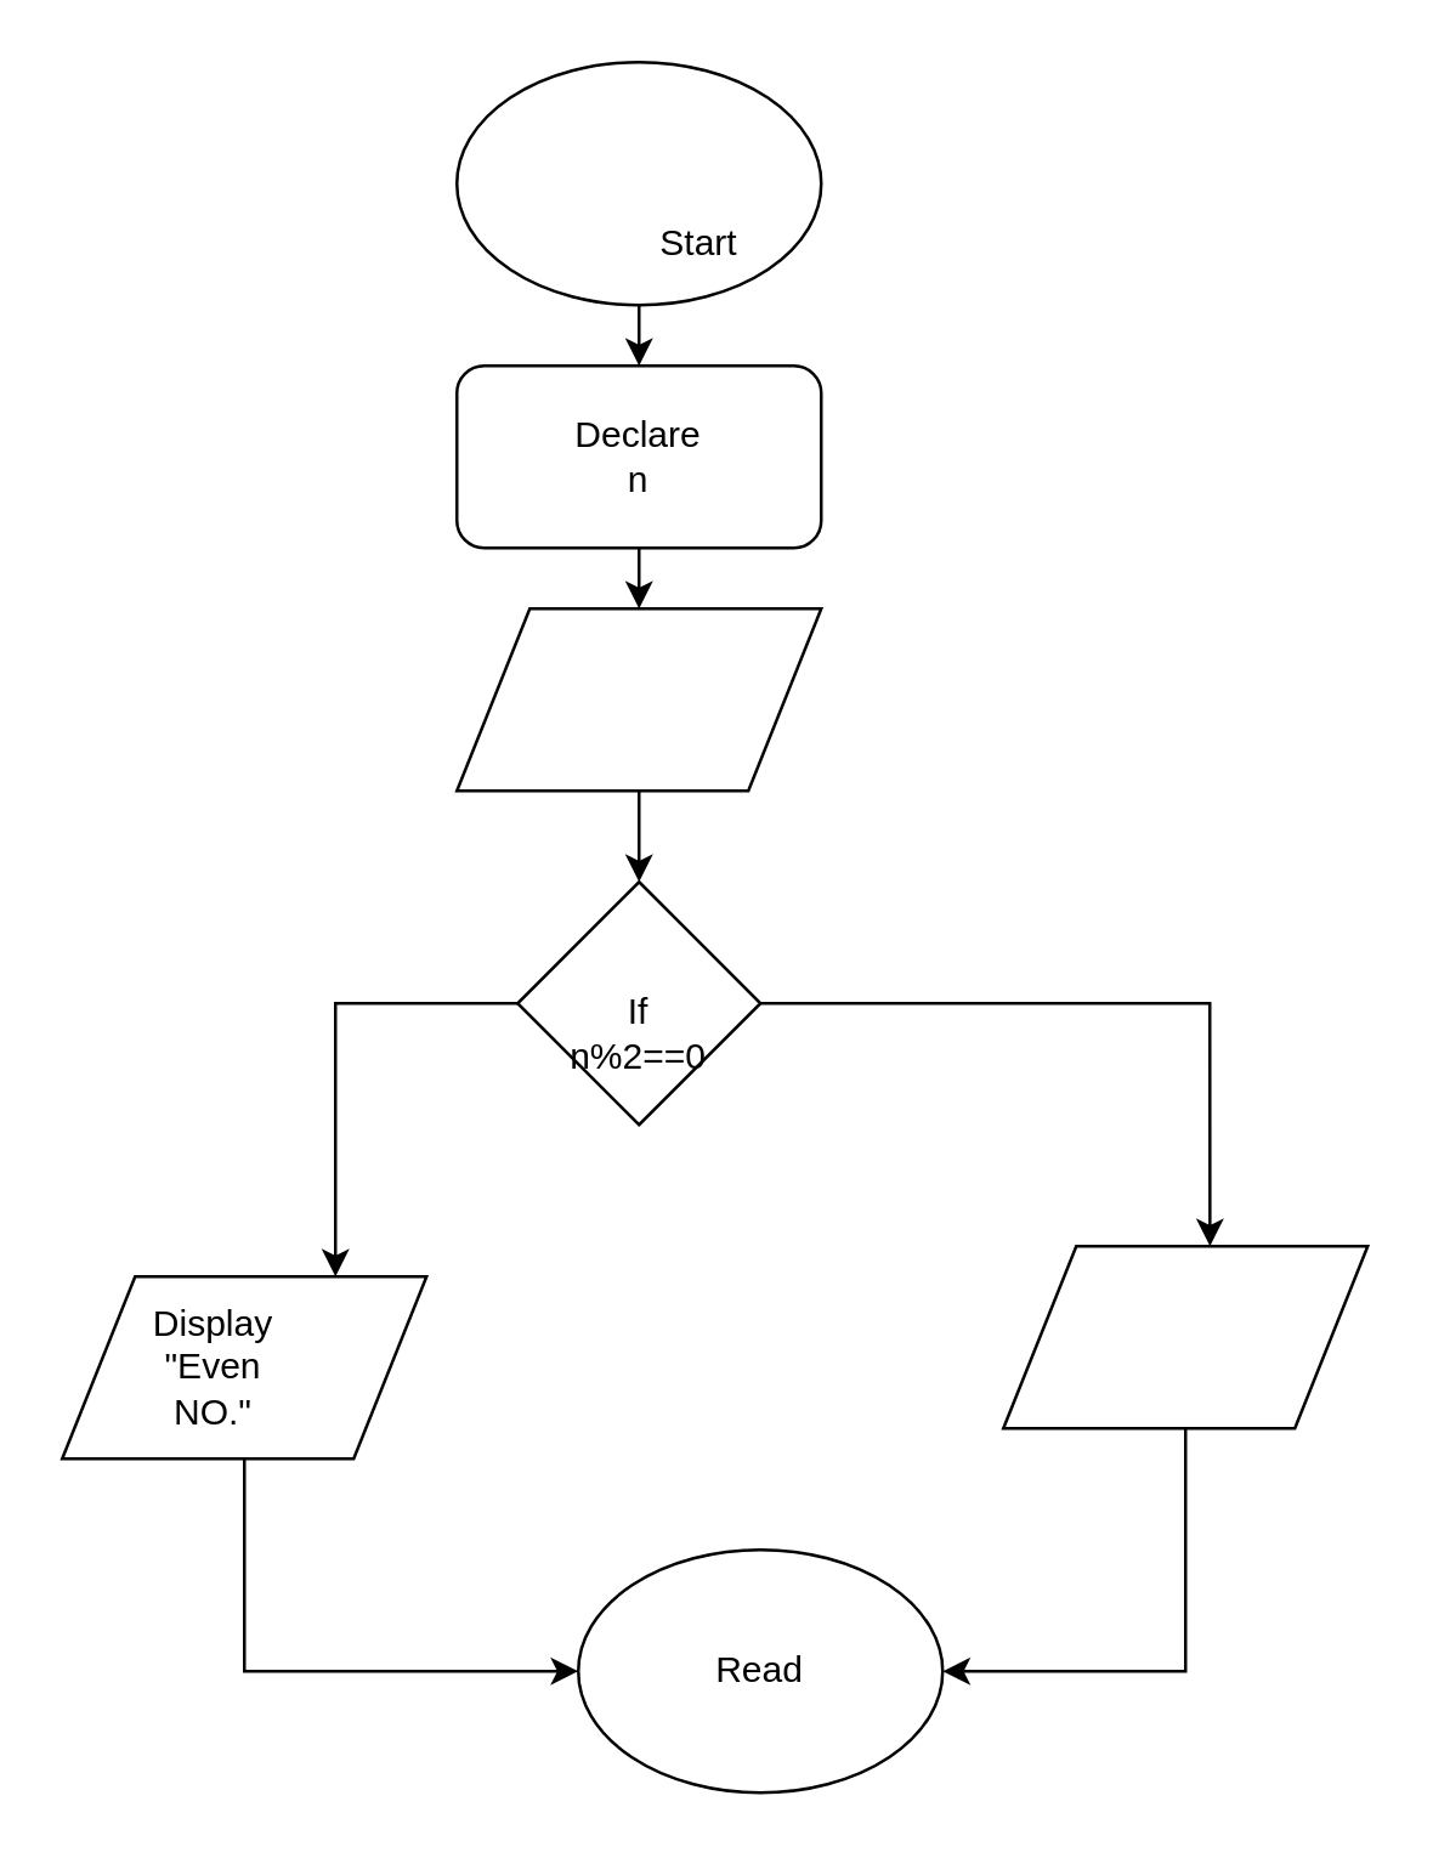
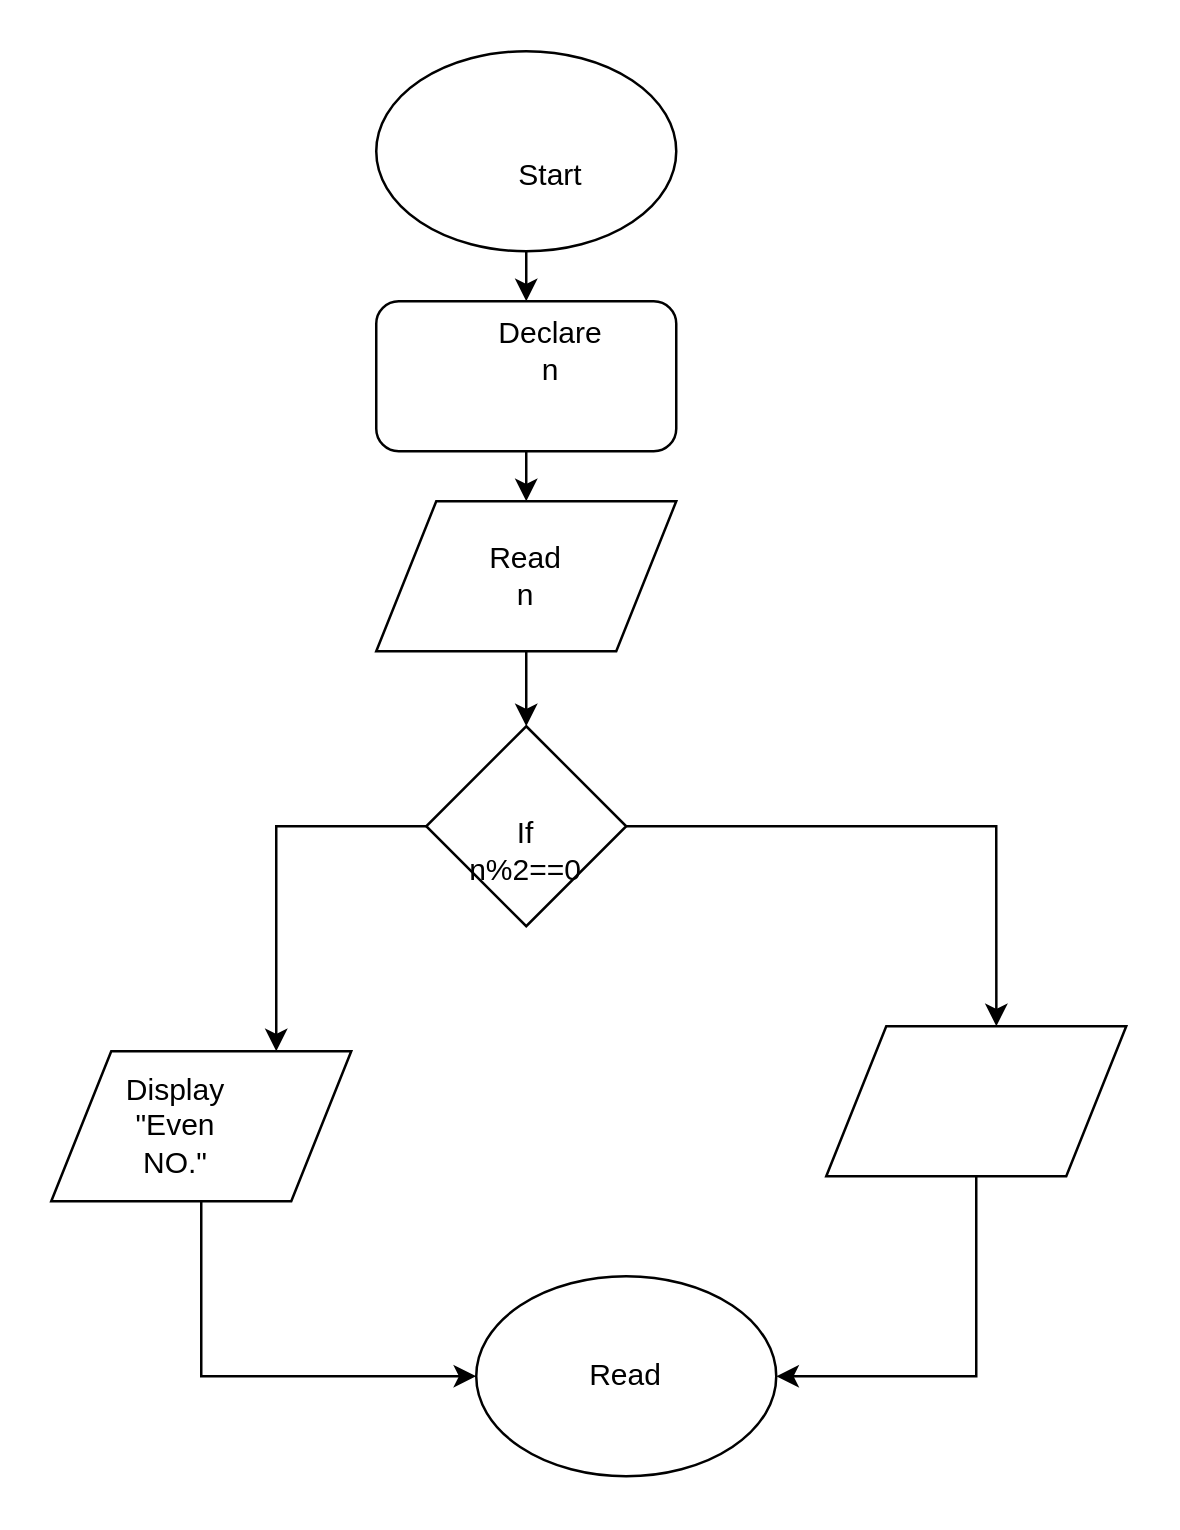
  <mxCell id="0" />
  <mxCell id="1" parent="0" />
  <mxCell id="2" style="edgeStyle=orthogonalEdgeStyle;rounded=0;orthogonalLoop=1;jettySize=auto;html=1;exitX=0.5;exitY=1;exitDx=0;exitDy=0;entryX=0.5;entryY=0;entryDx=0;entryDy=0;" edge="1" parent="1" source="3" target="5"><mxGeometry relative="1" as="geometry" /></mxCell>
  <mxCell id="3" value="" style="ellipse;whiteSpace=wrap;html=1;" vertex="1" parent="1"><mxGeometry x="150" y="20" width="120" height="80" as="geometry" /></mxCell>
  <mxCell id="4" style="edgeStyle=orthogonalEdgeStyle;rounded=0;orthogonalLoop=1;jettySize=auto;html=1;exitX=0.5;exitY=1;exitDx=0;exitDy=0;entryX=0.5;entryY=0;entryDx=0;entryDy=0;" edge="1" parent="1" source="5" target="7"><mxGeometry relative="1" as="geometry" /></mxCell>
  <mxCell id="5" value="" style="rounded=1;whiteSpace=wrap;html=1;" vertex="1" parent="1"><mxGeometry x="150" y="120" width="120" height="60" as="geometry" /></mxCell>
  <mxCell id="6" style="edgeStyle=orthogonalEdgeStyle;rounded=0;orthogonalLoop=1;jettySize=auto;html=1;exitX=0.5;exitY=1;exitDx=0;exitDy=0;entryX=0.5;entryY=0;entryDx=0;entryDy=0;" edge="1" parent="1" source="7" target="10"><mxGeometry relative="1" as="geometry" /></mxCell>
  <mxCell id="7" value="" style="shape=parallelogram;perimeter=parallelogramPerimeter;whiteSpace=wrap;html=1;" vertex="1" parent="1"><mxGeometry x="150" y="200" width="120" height="60" as="geometry" /></mxCell>
  <mxCell id="8" style="edgeStyle=orthogonalEdgeStyle;rounded=0;orthogonalLoop=1;jettySize=auto;html=1;exitX=0;exitY=0.5;exitDx=0;exitDy=0;entryX=0.75;entryY=0;entryDx=0;entryDy=0;" edge="1" parent="1" source="10" target="12"><mxGeometry relative="1" as="geometry" /></mxCell>
  <mxCell id="9" style="edgeStyle=orthogonalEdgeStyle;rounded=0;orthogonalLoop=1;jettySize=auto;html=1;entryX=0.567;entryY=0;entryDx=0;entryDy=0;entryPerimeter=0;" edge="1" parent="1" source="10" target="14"><mxGeometry relative="1" as="geometry" /></mxCell>
  <mxCell id="10" value="" style="rhombus;whiteSpace=wrap;html=1;" vertex="1" parent="1"><mxGeometry x="170" y="290" width="80" height="80" as="geometry" /></mxCell>
  <mxCell id="11" style="edgeStyle=orthogonalEdgeStyle;rounded=0;orthogonalLoop=1;jettySize=auto;html=1;exitX=0.5;exitY=1;exitDx=0;exitDy=0;entryX=0;entryY=0.5;entryDx=0;entryDy=0;" edge="1" parent="1" source="12" target="15"><mxGeometry relative="1" as="geometry" /></mxCell>
  <mxCell id="12" value="" style="shape=parallelogram;perimeter=parallelogramPerimeter;whiteSpace=wrap;html=1;" vertex="1" parent="1"><mxGeometry x="20" y="420" width="120" height="60" as="geometry" /></mxCell>
  <mxCell id="13" style="edgeStyle=orthogonalEdgeStyle;rounded=0;orthogonalLoop=1;jettySize=auto;html=1;exitX=0.5;exitY=1;exitDx=0;exitDy=0;entryX=1;entryY=0.5;entryDx=0;entryDy=0;" edge="1" parent="1" source="14" target="15"><mxGeometry relative="1" as="geometry" /></mxCell>
  <mxCell id="14" value="" style="shape=parallelogram;perimeter=parallelogramPerimeter;whiteSpace=wrap;html=1;" vertex="1" parent="1"><mxGeometry x="330" y="410" width="120" height="60" as="geometry" /></mxCell>
  <mxCell id="15" value="" style="ellipse;whiteSpace=wrap;html=1;" vertex="1" parent="1"><mxGeometry x="190" y="510" width="120" height="80" as="geometry" /></mxCell>
+ <mxCell id="16" value="Read n" style="text;html=1;strokeColor=none;fillColor=none;align=center;verticalAlign=middle;whiteSpace=wrap;rounded=0;" vertex="1" parent="1"><mxGeometry x="190" y="220" width="40" height="20" as="geometry" /></mxCell>
  <mxCell id="17" value="Read" style="text;html=1;strokeColor=none;fillColor=none;align=center;verticalAlign=middle;whiteSpace=wrap;rounded=0;" vertex="1" parent="1"><mxGeometry x="230" y="540" width="40" height="20" as="geometry" /></mxCell>
  <mxCell id="18" value="Display &quot;Even NO.&quot;" style="text;html=1;strokeColor=none;fillColor=none;align=center;verticalAlign=middle;whiteSpace=wrap;rounded=0;" vertex="1" parent="1"><mxGeometry x="50" y="440" width="40" height="20" as="geometry" /></mxCell>
  <mxCell id="19" value="If n%2==0" style="text;html=1;strokeColor=none;fillColor=none;align=center;verticalAlign=middle;whiteSpace=wrap;rounded=0;" vertex="1" parent="1"><mxGeometry x="190" y="330" width="40" height="20" as="geometry" /></mxCell>
- <mxCell id="20" value="Start" style="text;html=1;strokeColor=none;fillColor=none;align=center;verticalAlign=middle;whiteSpace=wrap;rounded=0;" vertex="1" parent="1"><mxGeometry x="210" y="70" width="40" height="20" as="geometry" /></mxCell>
- <mxCell id="21" value="Declare n" style="text;html=1;strokeColor=none;fillColor=none;align=center;verticalAlign=middle;whiteSpace=wrap;rounded=0;" vertex="1" parent="1"><mxGeometry x="190" y="140" width="40" height="20" as="geometry" /></mxCell>
+ <mxCell id="20" value="Start" style="text;html=1;strokeColor=none;fillColor=none;align=center;verticalAlign=middle;whiteSpace=wrap;rounded=0;" vertex="1" parent="1"><mxGeometry x="200" y="60" width="40" height="20" as="geometry" /></mxCell>
+ <mxCell id="21" value="Declare n" style="text;html=1;strokeColor=none;fillColor=none;align=center;verticalAlign=middle;whiteSpace=wrap;rounded=0;" vertex="1" parent="1"><mxGeometry x="200" y="130" width="40" height="20" as="geometry" /></mxCell>
